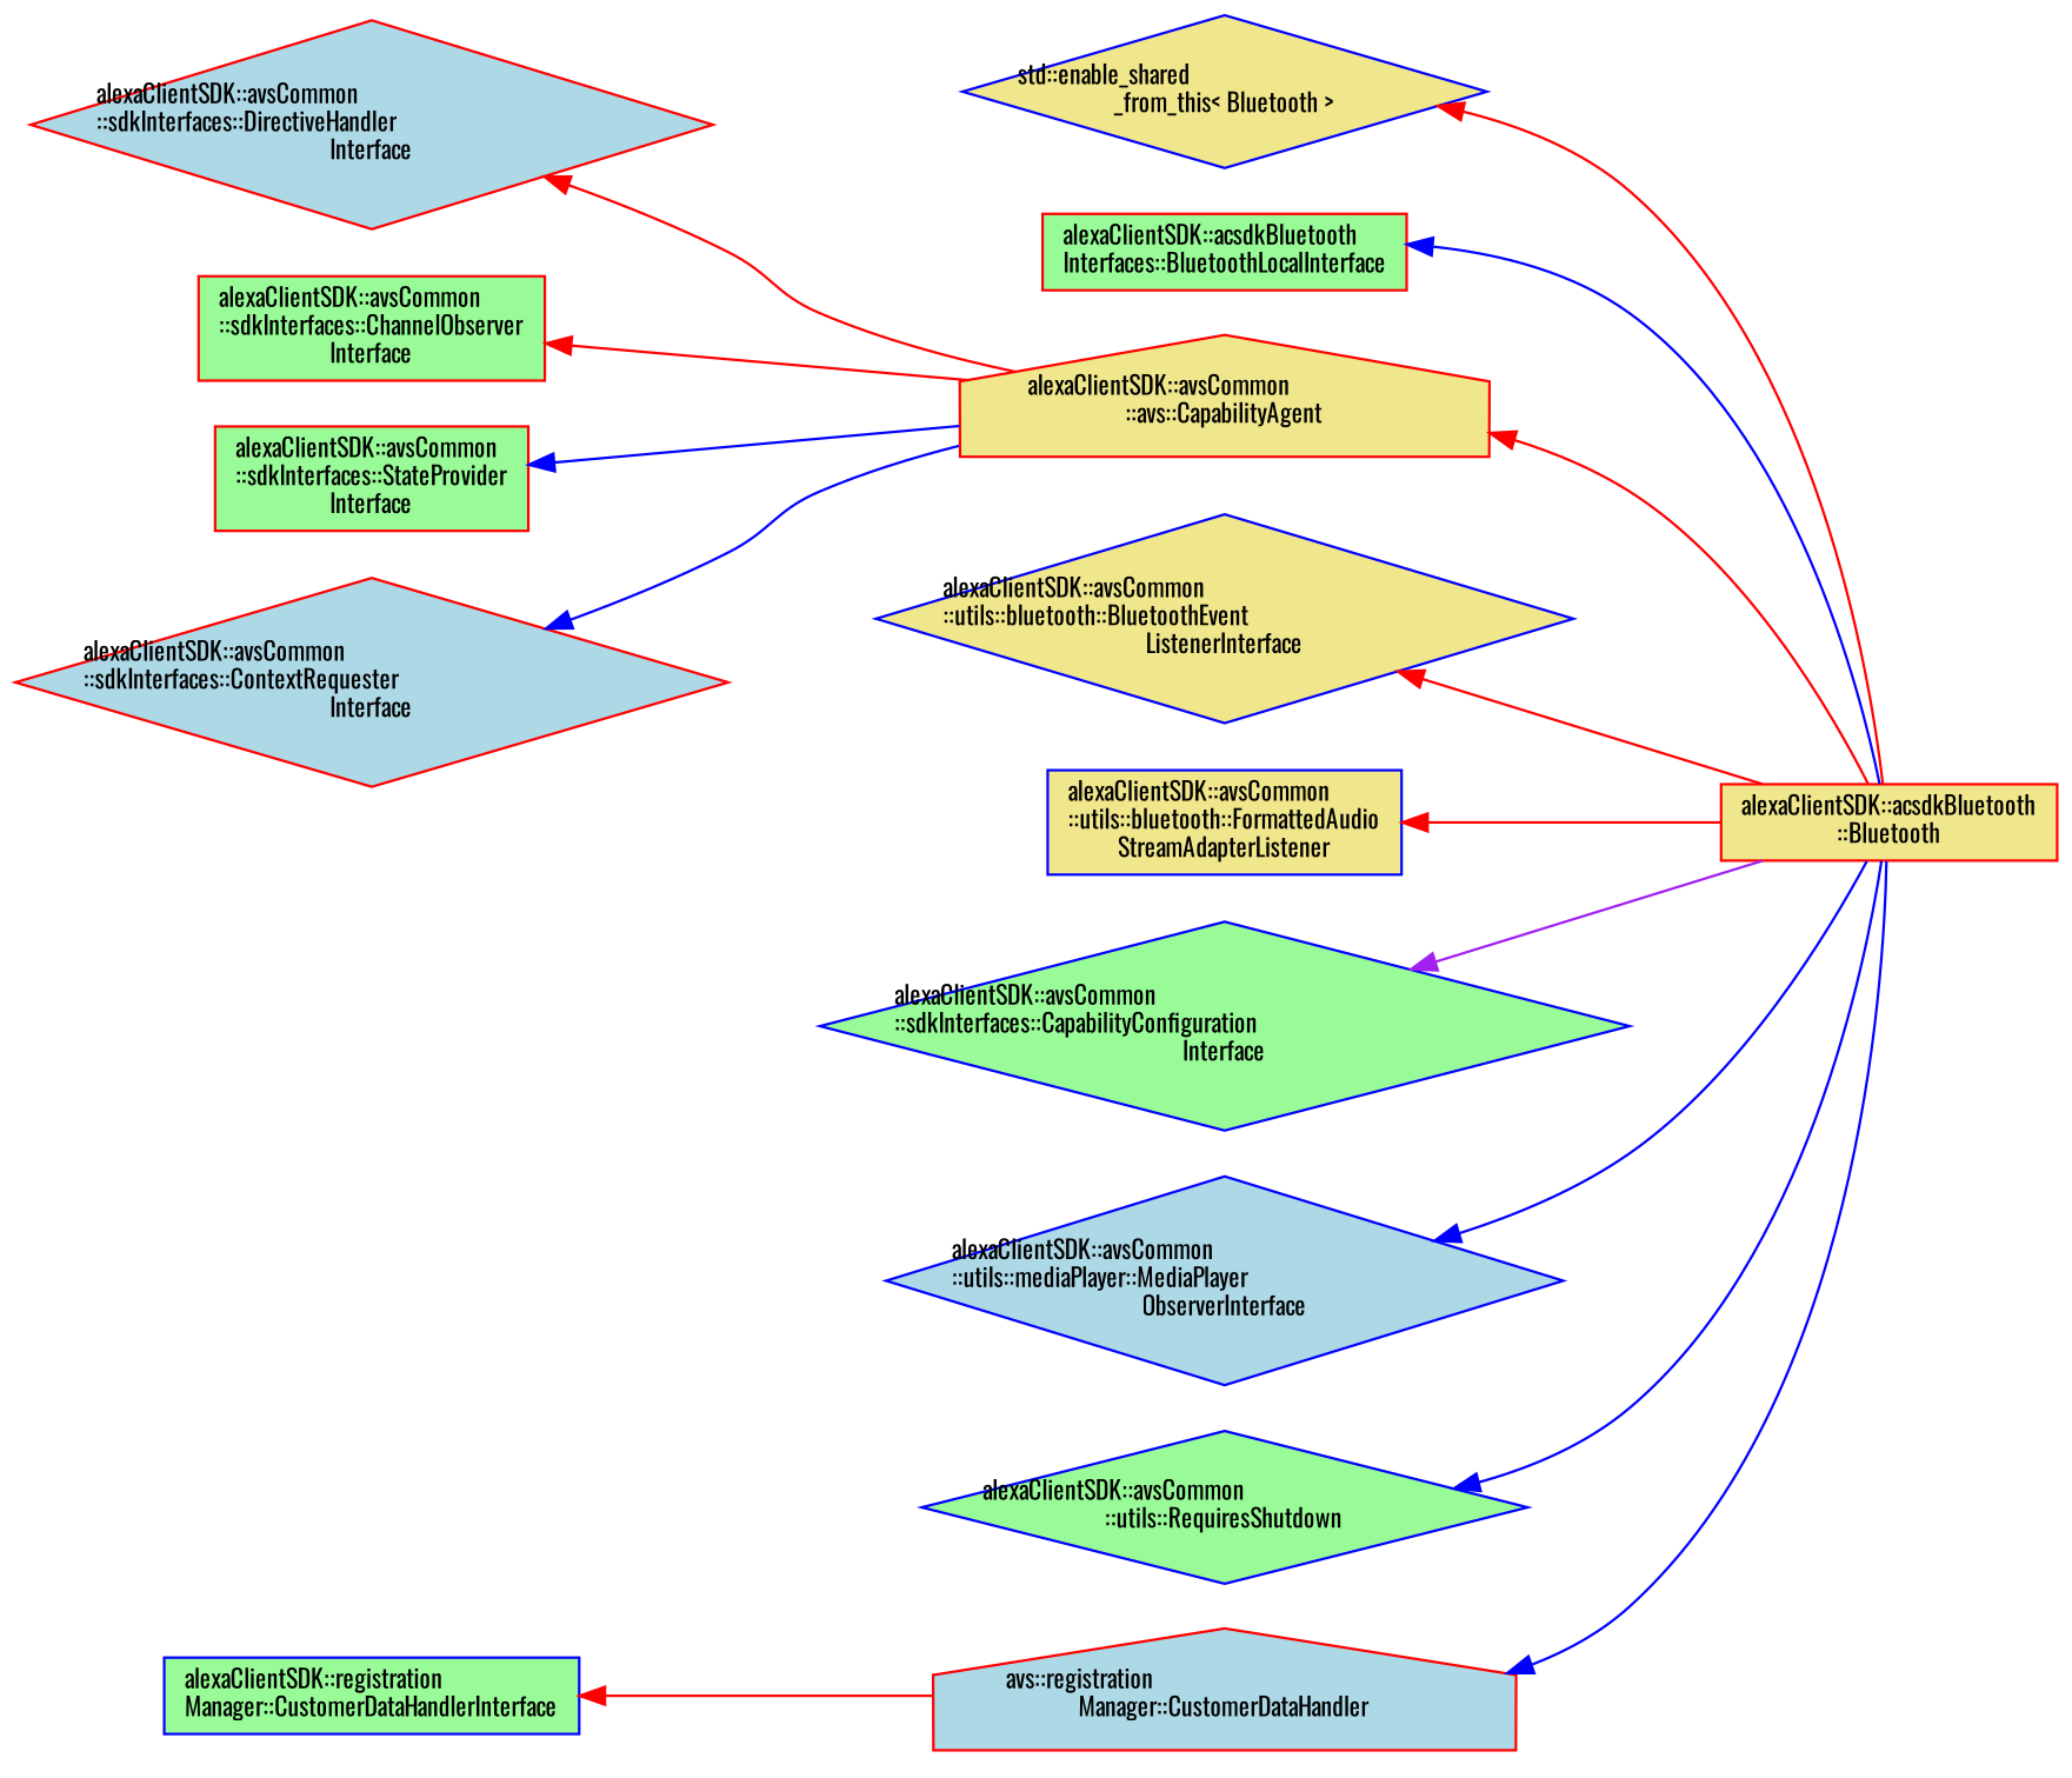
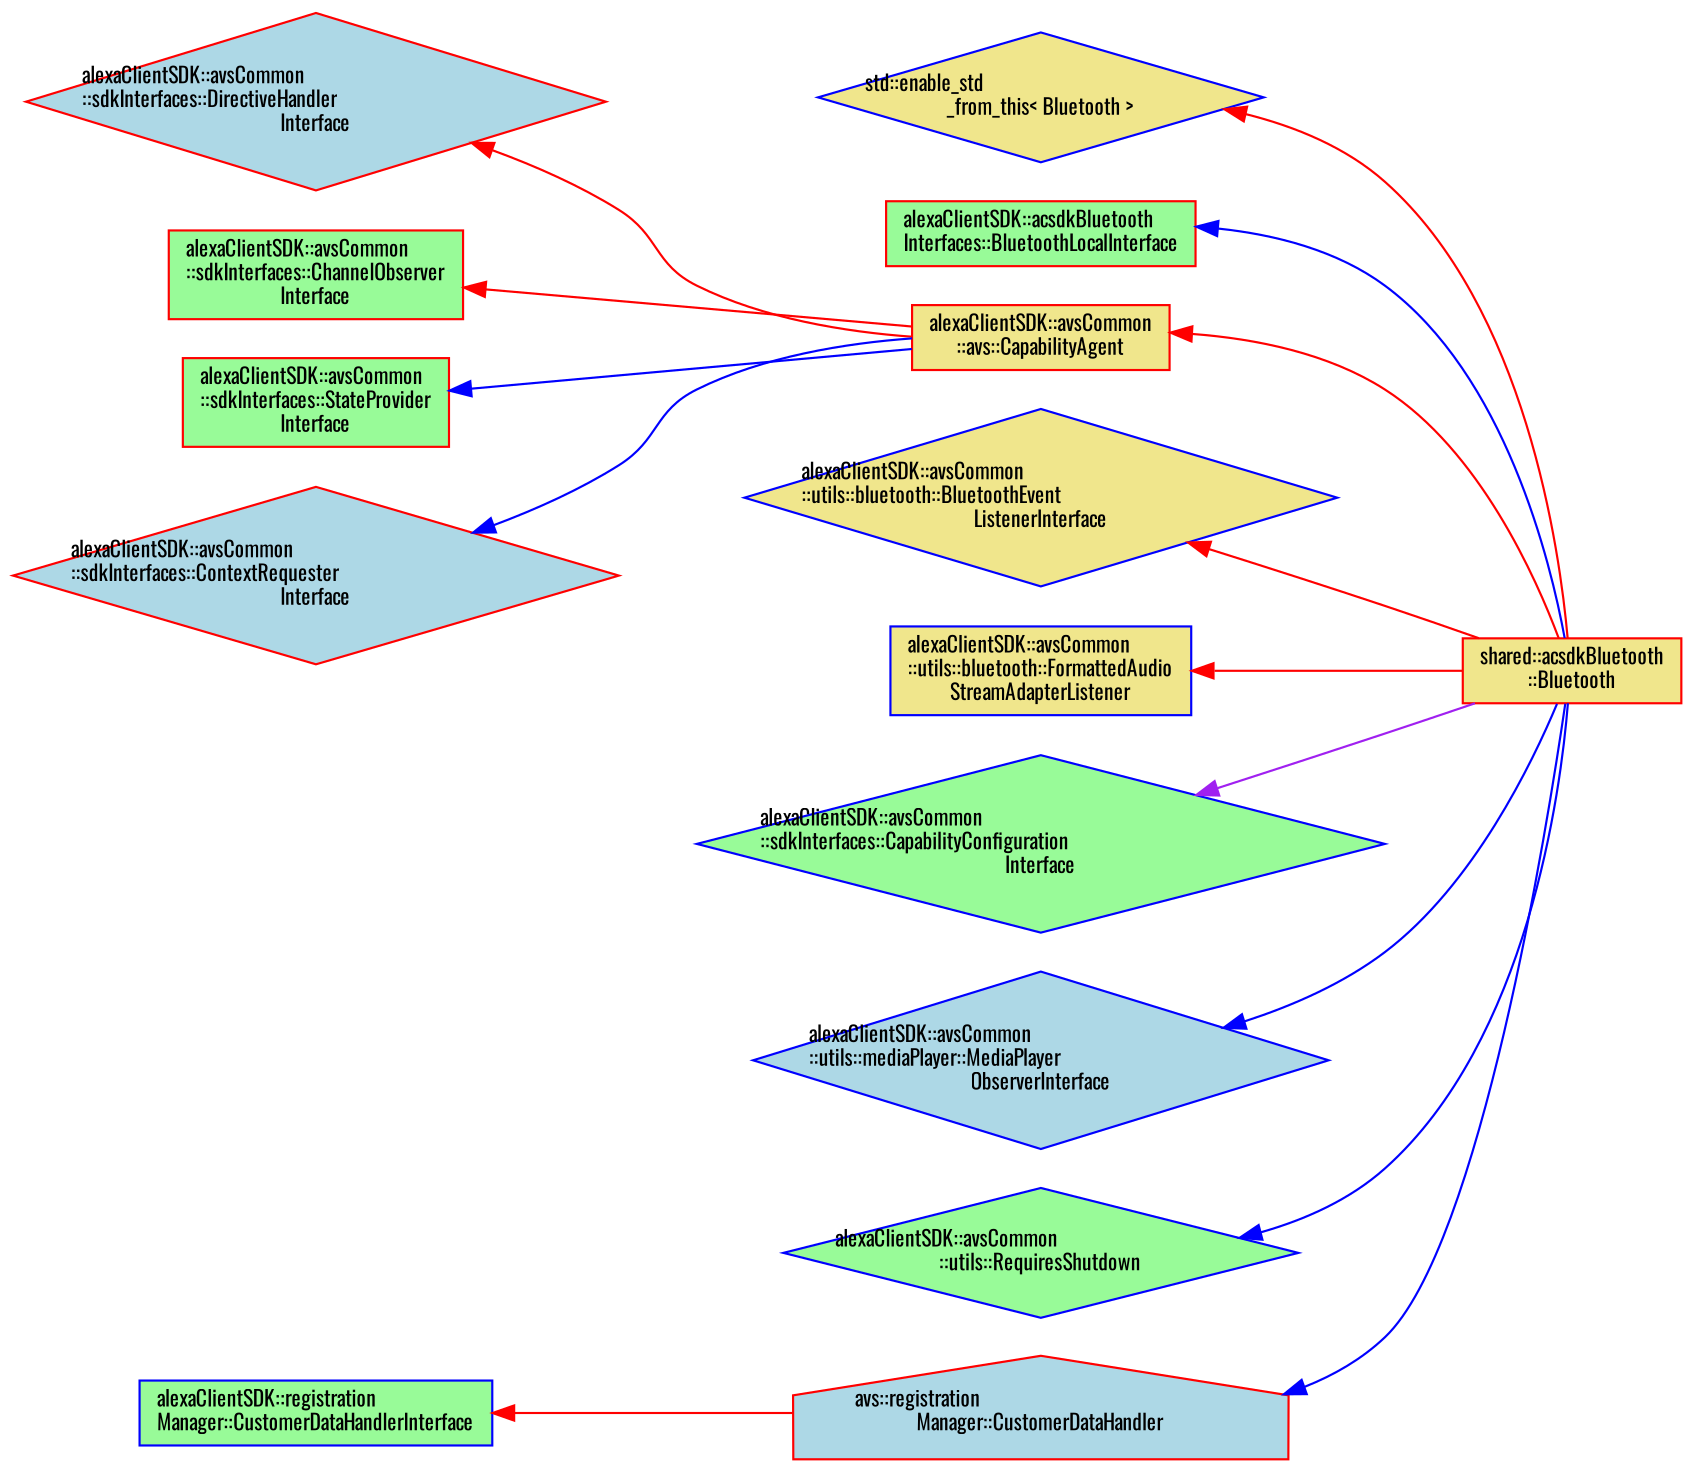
  digraph {
    fontname=Oswald
    rankdir=LR
    node [color=red fillcolor=palegreen fontname=Oswald fontsize=10 shape=diamond style=filled]
    edge [color=red dir=back fontname=Oswald fontsize=10 labelfontname=Helvetica labelfontsize=10 style=solid]
-   n1 [fillcolor=khaki fontcolor=black height=0.2 label="alexaClientSDK::acsdkBluetooth\l::Bluetooth" shape=box width=0.4]
-   n2 [color=blue fillcolor=khaki height=0.2 label="std::enable_shared\l_from_this\< Bluetooth \>" width=0.4]
+   n1 [fillcolor=khaki fontcolor=black height=0.2 label="shared::acsdkBluetooth\l::Bluetooth" shape=box width=0.4]
+   n2 [color=blue fillcolor=khaki height=0.2 label="std::enable_std\l_from_this\< Bluetooth \>" width=0.4]
    n3 [height=0.2 label="alexaClientSDK::acsdkBluetooth\lInterfaces::BluetoothLocalInterface" shape=box width=0.4]
-   n4 [fillcolor=khaki height=0.2 label="alexaClientSDK::avsCommon\l::avs::CapabilityAgent" shape=house width=0.4]
+   n4 [fillcolor=khaki height=0.2 label="alexaClientSDK::avsCommon\l::avs::CapabilityAgent" shape=box width=0.4]
    n5 [fillcolor=lightblue height=0.2 label="alexaClientSDK::avsCommon\l::sdkInterfaces::DirectiveHandler\lInterface" width=0.4]
    n6 [height=0.2 label="alexaClientSDK::avsCommon\l::sdkInterfaces::ChannelObserver\lInterface" shape=box width=0.4]
    n7 [height=0.2 label="alexaClientSDK::avsCommon\l::sdkInterfaces::StateProvider\lInterface" shape=box width=0.4]
    n8 [fillcolor=lightblue height=0.2 label="alexaClientSDK::avsCommon\l::sdkInterfaces::ContextRequester\lInterface" width=0.4]
    n9 [color=blue fillcolor=khaki height=0.2 label="alexaClientSDK::avsCommon\l::utils::bluetooth::BluetoothEvent\lListenerInterface" width=0.4]
    n10 [color=blue fillcolor=khaki height=0.2 label="alexaClientSDK::avsCommon\l::utils::bluetooth::FormattedAudio\lStreamAdapterListener" shape=box width=0.4]
    n11 [color=blue height=0.2 label="alexaClientSDK::avsCommon\l::sdkInterfaces::CapabilityConfiguration\lInterface" width=0.4]
    n12 [color=blue fillcolor=lightblue height=0.2 label="alexaClientSDK::avsCommon\l::utils::mediaPlayer::MediaPlayer\lObserverInterface" width=0.4]
    n13 [color=blue height=0.2 label="alexaClientSDK::avsCommon\l::utils::RequiresShutdown" width=0.4]
    n14 [fillcolor=lightblue height=0.2 label="avs::registration\lManager::CustomerDataHandler" shape=house width=0.4]
    n15 [color=blue height=0.2 label="alexaClientSDK::registration\lManager::CustomerDataHandlerInterface" shape=box width=0.4]
    n2 -> n1
    n3 -> n1 [color=blue]
    n4 -> n1
    n5 -> n4
    n6 -> n4
    n7 -> n4 [color=blue]
    n8 -> n4 [color=blue]
    n9 -> n1
    n10 -> n1
    n11 -> n1 [color=purple]
    n12 -> n1 [color=blue]
    n13 -> n1 [color=blue]
    n14 -> n1 [color=blue]
    n15 -> n14
  }
